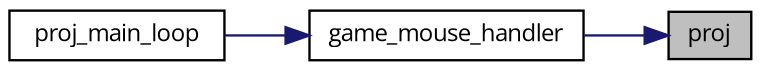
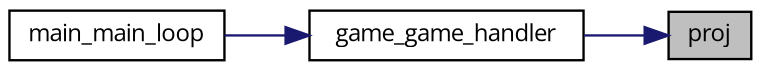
  digraph {
    fontname="Open Sans"
    rankdir=RL
    node [color=black fillcolor=white fontname="Open Sans" fontsize=10 shape=record style=filled]
    edge [color=midnightblue dir=back fontname="Open Sans" fontsize=10 labelfontname=Helvetica labelfontsize=10 style=solid]
    n1 [fillcolor=grey75 fontcolor=black height=0.2 label=proj width=0.4]
-   n2 [height=0.2 label=game_mouse_handler width=0.4]
-   n3 [height=0.2 label=proj_main_loop width=0.4]
+   n2 [height=0.2 label=game_game_handler width=0.4]
+   n3 [height=0.2 label=main_main_loop width=0.4]
    n1 -> n2
    n2 -> n3
  }
